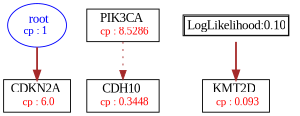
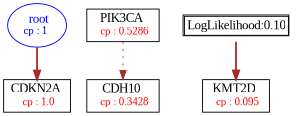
  digraph {
    fontname="Liberation Serif"
    fontsize=10
    node [fontname="Liberation Serif" shape=box]
    edge [color=brown fontname="Liberation Serif" style=bold]
    n1 [color=Blue label=<<font color='Blue'> root</font><br/><font color='Blue' POINT-SIZE='12'>cp : 1 </font>> shape=oval]
-   n2 [label=<CDKN2A <br/> <font color='Red' POINT-SIZE='12'> cp : 6.0 </font>>]
-   n3 [label=<PIK3CA <br/> <font color='Red' POINT-SIZE='12'> cp : 8.5286 </font>>]
-   n4 [label=<CDH10 <br/> <font color='Red' POINT-SIZE='12'> cp : 0.3448 </font>>]
-   n5 [label=<KMT2D <br/> <font color='Red' POINT-SIZE='12'> cp : 0.093 </font>>]
+   n2 [label=<CDKN2A <br/> <font color='Red' POINT-SIZE='12'> cp : 1.0 </font>>]
+   n3 [label=<PIK3CA <br/> <font color='Red' POINT-SIZE='12'> cp : 0.5286 </font>>]
+   n4 [label=<CDH10 <br/> <font color='Red' POINT-SIZE='12'> cp : 0.3428 </font>>]
+   n5 [label=<KMT2D <br/> <font color='Red' POINT-SIZE='12'> cp : 0.095 </font>>]
    n6 [label=<<TABLE BORDER="1" CELLBORDER="1" CELLSPACING="0" >     <TR><TD ALIGN="LEFT">LogLikelihood:0.10</TD></TR>     </TABLE>> shape=plaintext]
    n1 -> n2
    n3 -> n4 [style=dotted]
    n6 -> n5
  }
